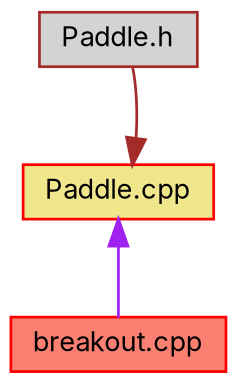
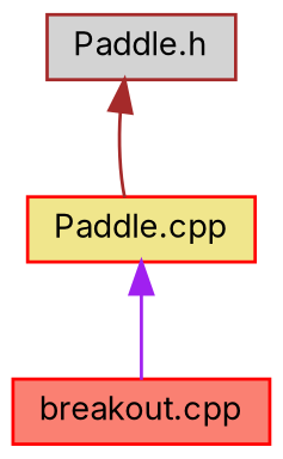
  digraph {
    fontname=Inter
    node [color=red fontname=Inter fontsize=10 shape=record style=filled]
    edge [dir=back fontname=Inter fontsize=10 labelfontname=Helvetica labelfontsize=10 style=solid]
    n1 [color=brown fillcolor=lightgrey fontcolor=black height=0.2 label="Paddle.h" width=0.4]
    n2 [fillcolor=khaki height=0.2 label="Paddle.cpp" width=0.4]
    n3 [fillcolor=salmon height=0.2 label="breakout.cpp" width=0.4]
-   n2 -> n1 [color=brown]
+   n1 -> n2 [color=brown]
    n2 -> n3 [color=purple]
  }
